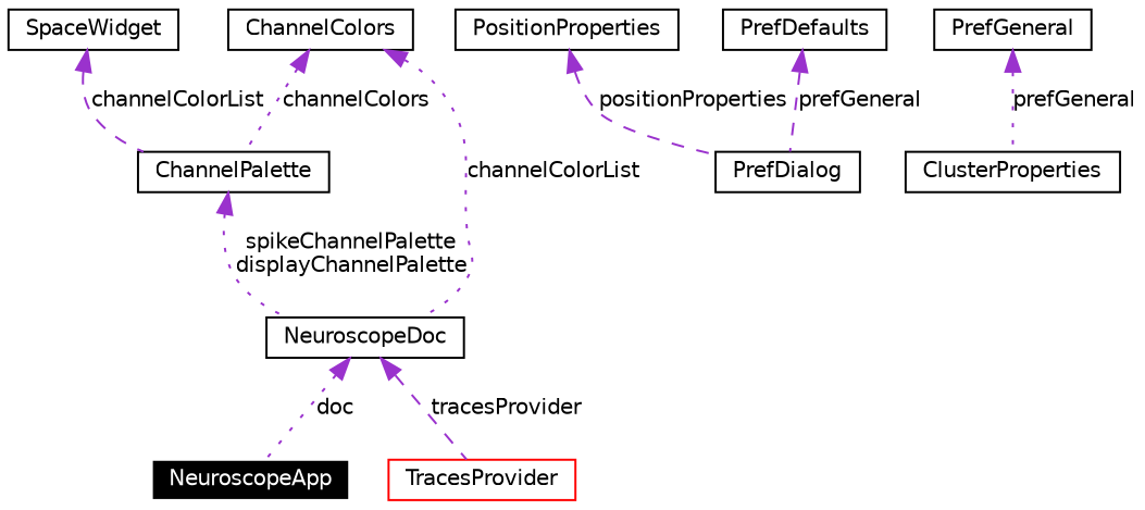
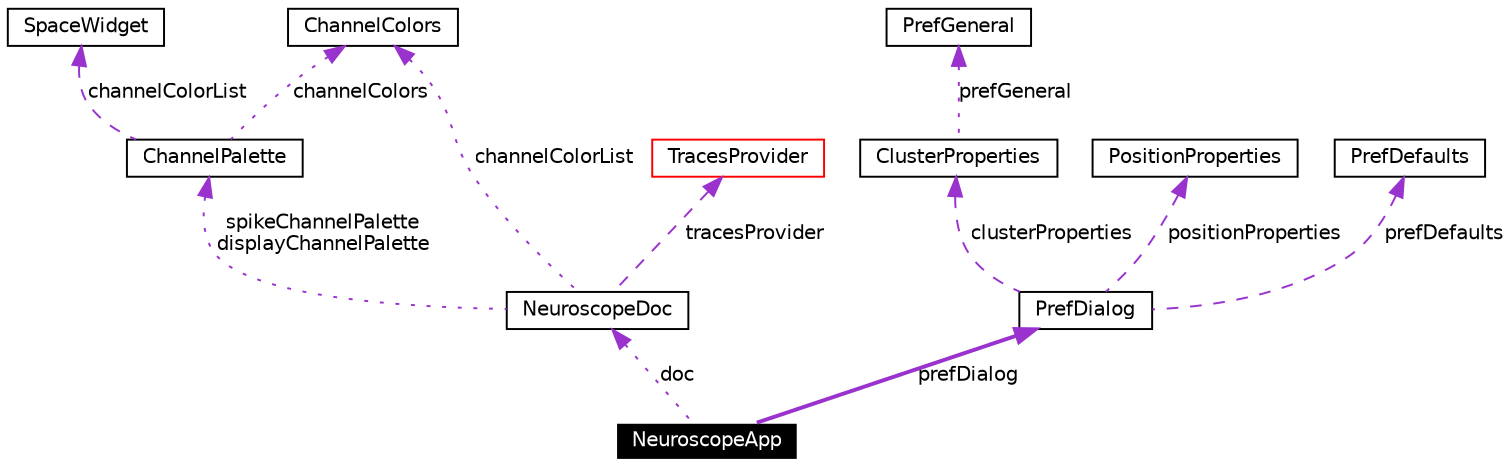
  digraph {
    node [color=black fillcolor=white fontname=Helvetica fontsize=10 shape=record style=filled]
    edge [color=darkorchid3 dir=back fontname=Helvetica fontsize=10 labelfontname=Helvetica labelfontsize=10 style=dotted]
    n1 [color=white fillcolor=black fontcolor=white height=0.2 label=NeuroscopeApp width=0.4]
    n2 [height=0.2 label=ChannelPalette width=0.4]
    n3 [height=0.2 label=NeuroscopeDoc width=0.4]
    n4 [height=0.2 label=SpaceWidget width=0.4]
    n5 [height=0.2 label=ChannelColors width=0.4]
    n6 [color=red height=0.2 label=TracesProvider width=0.4]
    n7 [height=0.2 label=PrefDialog width=0.4]
    n8 [height=0.2 label=ClusterProperties width=0.4]
    n9 [height=0.2 label=PositionProperties width=0.4]
    n10 [height=0.2 label=PrefDefaults width=0.4]
    n11 [height=0.2 label=PrefGeneral width=0.4]
    n2 -> n3 [label="spikeChannelPalette\ndisplayChannelPalette"]
    n3 -> n1 [label=doc]
    n4 -> n2 [label=channelColorList style=dashed]
    n5 -> n2 [label=channelColors]
    n5 -> n3 [label=channelColorList]
-   n3 -> n6 [label=tracesProvider style=dashed]
+   n6 -> n3 [label=tracesProvider style=dashed]
+   n7 -> n1 [label=prefDialog style=bold]
+   n8 -> n7 [label=clusterProperties style=dashed]
    n9 -> n7 [label=positionProperties style=dashed]
-   n10 -> n7 [label=prefGeneral style=dashed]
+   n10 -> n7 [label=prefDefaults style=dashed]
    n11 -> n8 [label=prefGeneral]
  }
